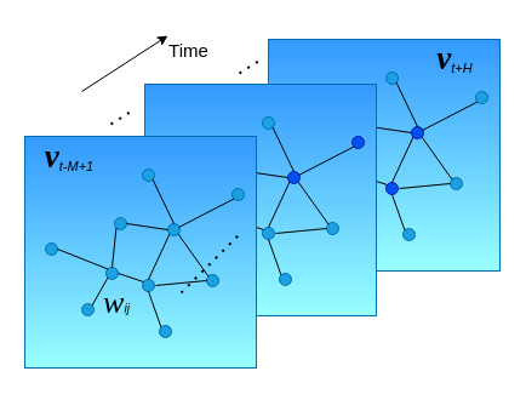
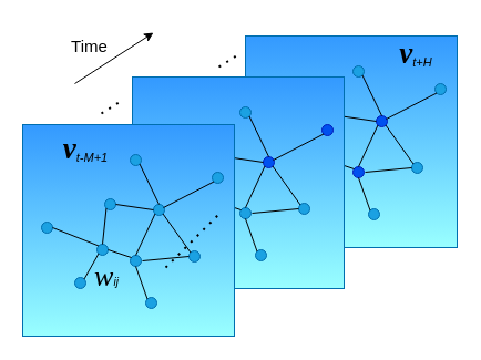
  <mxCell id="0" />
  <mxCell id="1" parent="0" />
  <mxCell id="2" value="" style="whiteSpace=wrap;html=1;aspect=fixed;gradientDirection=north;fillColor=#99FFFF;fontColor=#ffffff;strokeColor=#006EAF;gradientColor=#3399FF;" vertex="1" parent="1"><mxGeometry x="221" y="32" width="191" height="191" as="geometry" /></mxCell>
  <mxCell id="3" value="" style="ellipse;whiteSpace=wrap;html=1;aspect=fixed;fillColor=#1ba1e2;fontColor=#ffffff;strokeColor=#006EAF;" vertex="1" parent="1"><mxGeometry x="238" y="120" width="10" height="10" as="geometry" /></mxCell>
  <mxCell id="4" value="&lt;i&gt;&lt;font size=&quot;1&quot; face=&quot;Times New Roman&quot; style=&quot;&quot;&gt;&lt;b style=&quot;font-size: 27px;&quot;&gt;v&lt;/b&gt;&lt;/font&gt;&lt;font style=&quot;vertical-align: sub; font-size: 11px;&quot;&gt;t+H&lt;/font&gt;&lt;/i&gt;" style="text;strokeColor=none;align=center;fillColor=none;html=1;verticalAlign=middle;whiteSpace=wrap;rounded=0;" vertex="1" parent="1"><mxGeometry x="359" y="38" width="32" height="20" as="geometry" /></mxCell>
  <mxCell id="5" value="" style="ellipse;whiteSpace=wrap;html=1;aspect=fixed;fillColor=#1ba1e2;fontColor=#ffffff;strokeColor=#006EAF;" vertex="1" parent="1"><mxGeometry x="288" y="140" width="10" height="10" as="geometry" /></mxCell>
  <mxCell id="6" value="" style="ellipse;whiteSpace=wrap;html=1;aspect=fixed;fillColor=#1ba1e2;fontColor=#ffffff;strokeColor=#006EAF;" vertex="1" parent="1"><mxGeometry x="268" y="170" width="10" height="10" as="geometry" /></mxCell>
  <mxCell id="7" value="" style="ellipse;whiteSpace=wrap;html=1;aspect=fixed;fillColor=#0050ef;fontColor=#ffffff;strokeColor=#001DBC;" vertex="1" parent="1"><mxGeometry x="318" y="150" width="10" height="10" as="geometry" /></mxCell>
  <mxCell id="8" value="" style="endArrow=none;html=1;rounded=0;exitX=0;exitY=0;exitDx=0;exitDy=0;entryX=1;entryY=0.5;entryDx=0;entryDy=0;" edge="1" source="5" target="3" parent="1"><mxGeometry width="50" height="50" relative="1" as="geometry"><mxPoint x="258" y="60" as="sourcePoint" /><mxPoint x="308" y="10" as="targetPoint" /></mxGeometry></mxCell>
  <mxCell id="9" value="" style="endArrow=none;html=1;rounded=0;exitX=1;exitY=0;exitDx=0;exitDy=0;entryX=0;entryY=1;entryDx=0;entryDy=0;" edge="1" source="6" target="5" parent="1"><mxGeometry width="50" height="50" relative="1" as="geometry"><mxPoint x="359" y="260" as="sourcePoint" /><mxPoint x="409" y="210" as="targetPoint" /></mxGeometry></mxCell>
  <mxCell id="10" value="" style="endArrow=none;html=1;rounded=0;exitX=1;exitY=0.5;exitDx=0;exitDy=0;" edge="1" source="5" parent="1"><mxGeometry width="50" height="50" relative="1" as="geometry"><mxPoint x="422" y="265" as="sourcePoint" /><mxPoint x="319" y="152" as="targetPoint" /></mxGeometry></mxCell>
  <mxCell id="11" value="" style="ellipse;whiteSpace=wrap;html=1;aspect=fixed;fillColor=#1ba1e2;fontColor=#ffffff;strokeColor=#006EAF;" vertex="1" parent="1"><mxGeometry x="332" y="188" width="10" height="10" as="geometry" /></mxCell>
  <mxCell id="12" value="" style="endArrow=none;html=1;rounded=0;exitX=0;exitY=0;exitDx=0;exitDy=0;entryX=0.5;entryY=1;entryDx=0;entryDy=0;" edge="1" source="11" target="7" parent="1"><mxGeometry width="50" height="50" relative="1" as="geometry"><mxPoint x="366" y="279" as="sourcePoint" /><mxPoint x="416" y="229" as="targetPoint" /></mxGeometry></mxCell>
  <mxCell id="13" value="" style="ellipse;whiteSpace=wrap;html=1;aspect=fixed;fillColor=#1ba1e2;strokeColor=#006EAF;fontColor=#ffffff;" vertex="1" parent="1"><mxGeometry x="371" y="146" width="10" height="10" as="geometry" /></mxCell>
  <mxCell id="14" value="" style="endArrow=none;html=1;rounded=0;entryX=0;entryY=0.5;entryDx=0;entryDy=0;" edge="1" target="13" parent="1"><mxGeometry width="50" height="50" relative="1" as="geometry"><mxPoint x="329" y="155" as="sourcePoint" /><mxPoint x="424" y="186" as="targetPoint" /></mxGeometry></mxCell>
  <mxCell id="15" value="" style="ellipse;whiteSpace=wrap;html=1;aspect=fixed;fillColor=#1ba1e2;fontColor=#ffffff;strokeColor=#006EAF;" vertex="1" parent="1"><mxGeometry x="295" y="99" width="10" height="10" as="geometry" /></mxCell>
  <mxCell id="16" value="" style="ellipse;whiteSpace=wrap;html=1;aspect=fixed;fillColor=#0050ef;fontColor=#ffffff;strokeColor=#001DBC;" vertex="1" parent="1"><mxGeometry x="339" y="104" width="10" height="10" as="geometry" /></mxCell>
  <mxCell id="17" value="" style="endArrow=none;html=1;rounded=0;exitX=0.5;exitY=0;exitDx=0;exitDy=0;entryX=0;entryY=1;entryDx=0;entryDy=0;" edge="1" source="5" target="15" parent="1"><mxGeometry width="50" height="50" relative="1" as="geometry"><mxPoint x="340" y="267" as="sourcePoint" /><mxPoint x="390" y="217" as="targetPoint" /></mxGeometry></mxCell>
  <mxCell id="18" value="" style="endArrow=none;html=1;rounded=0;entryX=0;entryY=0.5;entryDx=0;entryDy=0;exitX=1;exitY=0.5;exitDx=0;exitDy=0;exitPerimeter=0;" edge="1" source="15" target="16" parent="1"><mxGeometry width="50" height="50" relative="1" as="geometry"><mxPoint x="314" y="106" as="sourcePoint" /><mxPoint x="448" y="189" as="targetPoint" /></mxGeometry></mxCell>
  <mxCell id="19" value="" style="endArrow=none;html=1;rounded=0;exitX=1;exitY=1;exitDx=0;exitDy=0;entryX=0;entryY=0;entryDx=0;entryDy=0;" edge="1" source="16" target="13" parent="1"><mxGeometry width="50" height="50" relative="1" as="geometry"><mxPoint x="437" y="271" as="sourcePoint" /><mxPoint x="487" y="221" as="targetPoint" /></mxGeometry></mxCell>
  <mxCell id="20" value="" style="endArrow=none;html=1;rounded=0;exitX=0.5;exitY=0;exitDx=0;exitDy=0;entryX=0;entryY=1;entryDx=0;entryDy=0;" edge="1" source="7" target="16" parent="1"><mxGeometry width="50" height="50" relative="1" as="geometry"><mxPoint x="374" y="259" as="sourcePoint" /><mxPoint x="424" y="209" as="targetPoint" /></mxGeometry></mxCell>
  <mxCell id="21" value="" style="ellipse;whiteSpace=wrap;html=1;aspect=fixed;fillColor=#1ba1e2;fontColor=#ffffff;strokeColor=#006EAF;" vertex="1" parent="1"><mxGeometry x="318" y="59" width="10" height="10" as="geometry" /></mxCell>
  <mxCell id="22" value="" style="endArrow=none;html=1;rounded=0;entryX=1;entryY=1;entryDx=0;entryDy=0;" edge="1" target="21" parent="1"><mxGeometry width="50" height="50" relative="1" as="geometry"><mxPoint x="344" y="104" as="sourcePoint" /><mxPoint x="434" y="31" as="targetPoint" /></mxGeometry></mxCell>
  <mxCell id="23" value="" style="ellipse;whiteSpace=wrap;html=1;aspect=fixed;fillColor=#1ba1e2;fontColor=#ffffff;strokeColor=#006EAF;" vertex="1" parent="1"><mxGeometry x="392" y="75" width="10" height="10" as="geometry" /></mxCell>
  <mxCell id="24" value="" style="endArrow=none;html=1;rounded=0;entryX=0;entryY=1;entryDx=0;entryDy=0;" edge="1" target="23" parent="1"><mxGeometry width="50" height="50" relative="1" as="geometry"><mxPoint x="348" y="107" as="sourcePoint" /><mxPoint x="392" y="80" as="targetPoint" /></mxGeometry></mxCell>
  <mxCell id="25" value="" style="whiteSpace=wrap;html=1;aspect=fixed;gradientDirection=north;fillColor=#99FFFF;fontColor=#ffffff;strokeColor=#006EAF;gradientColor=#3399FF;" vertex="1" parent="1"><mxGeometry x="119" y="69" width="191" height="191" as="geometry" /></mxCell>
  <mxCell id="26" value="" style="ellipse;whiteSpace=wrap;html=1;aspect=fixed;fillColor=#1ba1e2;fontColor=#ffffff;strokeColor=#006EAF;" vertex="1" parent="1"><mxGeometry x="136" y="157" width="10" height="10" as="geometry" /></mxCell>
  <mxCell id="27" value="" style="ellipse;whiteSpace=wrap;html=1;aspect=fixed;fillColor=#1ba1e2;fontColor=#ffffff;strokeColor=#006EAF;" vertex="1" parent="1"><mxGeometry x="186" y="177" width="10" height="10" as="geometry" /></mxCell>
  <mxCell id="28" value="" style="ellipse;whiteSpace=wrap;html=1;aspect=fixed;fillColor=#1ba1e2;fontColor=#ffffff;strokeColor=#006EAF;" vertex="1" parent="1"><mxGeometry x="166" y="207" width="10" height="10" as="geometry" /></mxCell>
  <mxCell id="29" value="" style="ellipse;whiteSpace=wrap;html=1;aspect=fixed;fillColor=#1ba1e2;fontColor=#ffffff;strokeColor=#006EAF;" vertex="1" parent="1"><mxGeometry x="216" y="187" width="10" height="10" as="geometry" /></mxCell>
  <mxCell id="30" value="" style="endArrow=none;html=1;rounded=0;exitX=0;exitY=0;exitDx=0;exitDy=0;entryX=1;entryY=0.5;entryDx=0;entryDy=0;" edge="1" source="27" target="26" parent="1"><mxGeometry width="50" height="50" relative="1" as="geometry"><mxPoint x="156" y="97" as="sourcePoint" /><mxPoint x="206" y="47" as="targetPoint" /></mxGeometry></mxCell>
  <mxCell id="31" value="" style="endArrow=none;html=1;rounded=0;exitX=1;exitY=0;exitDx=0;exitDy=0;entryX=0;entryY=1;entryDx=0;entryDy=0;" edge="1" source="28" target="27" parent="1"><mxGeometry width="50" height="50" relative="1" as="geometry"><mxPoint x="257" y="297" as="sourcePoint" /><mxPoint x="307" y="247" as="targetPoint" /></mxGeometry></mxCell>
  <mxCell id="32" value="" style="endArrow=none;html=1;rounded=0;exitX=1;exitY=0.5;exitDx=0;exitDy=0;" edge="1" source="27" parent="1"><mxGeometry width="50" height="50" relative="1" as="geometry"><mxPoint x="320" y="302" as="sourcePoint" /><mxPoint x="217" y="189" as="targetPoint" /></mxGeometry></mxCell>
  <mxCell id="33" value="" style="ellipse;whiteSpace=wrap;html=1;aspect=fixed;fillColor=#1ba1e2;fontColor=#ffffff;strokeColor=#006EAF;" vertex="1" parent="1"><mxGeometry x="230" y="225" width="10" height="10" as="geometry" /></mxCell>
  <mxCell id="34" value="" style="endArrow=none;html=1;rounded=0;exitX=0;exitY=0;exitDx=0;exitDy=0;entryX=0.5;entryY=1;entryDx=0;entryDy=0;" edge="1" source="33" target="29" parent="1"><mxGeometry width="50" height="50" relative="1" as="geometry"><mxPoint x="264" y="316" as="sourcePoint" /><mxPoint x="314" y="266" as="targetPoint" /></mxGeometry></mxCell>
  <mxCell id="35" value="" style="ellipse;whiteSpace=wrap;html=1;aspect=fixed;fillColor=#1ba1e2;strokeColor=#006EAF;fontColor=#ffffff;" vertex="1" parent="1"><mxGeometry x="269" y="183" width="10" height="10" as="geometry" /></mxCell>
  <mxCell id="36" value="" style="endArrow=none;html=1;rounded=0;entryX=0;entryY=0.5;entryDx=0;entryDy=0;" edge="1" target="35" parent="1"><mxGeometry width="50" height="50" relative="1" as="geometry"><mxPoint x="227" y="192" as="sourcePoint" /><mxPoint x="322" y="223" as="targetPoint" /></mxGeometry></mxCell>
  <mxCell id="37" value="" style="ellipse;whiteSpace=wrap;html=1;aspect=fixed;fillColor=#1ba1e2;fontColor=#ffffff;strokeColor=#006EAF;" vertex="1" parent="1"><mxGeometry x="193" y="136" width="10" height="10" as="geometry" /></mxCell>
  <mxCell id="38" value="" style="ellipse;whiteSpace=wrap;html=1;aspect=fixed;fillColor=#0050ef;fontColor=#ffffff;strokeColor=#001DBC;" vertex="1" parent="1"><mxGeometry x="237" y="141" width="10" height="10" as="geometry" /></mxCell>
  <mxCell id="39" value="" style="endArrow=none;html=1;rounded=0;exitX=0.5;exitY=0;exitDx=0;exitDy=0;entryX=0;entryY=1;entryDx=0;entryDy=0;" edge="1" source="27" target="37" parent="1"><mxGeometry width="50" height="50" relative="1" as="geometry"><mxPoint x="238" y="304" as="sourcePoint" /><mxPoint x="288" y="254" as="targetPoint" /></mxGeometry></mxCell>
  <mxCell id="40" value="" style="endArrow=none;html=1;rounded=0;entryX=0;entryY=0.5;entryDx=0;entryDy=0;exitX=1;exitY=0.5;exitDx=0;exitDy=0;exitPerimeter=0;" edge="1" source="37" target="38" parent="1"><mxGeometry width="50" height="50" relative="1" as="geometry"><mxPoint x="212" y="143" as="sourcePoint" /><mxPoint x="346" y="226" as="targetPoint" /></mxGeometry></mxCell>
  <mxCell id="41" value="" style="endArrow=none;html=1;rounded=0;exitX=1;exitY=1;exitDx=0;exitDy=0;entryX=0;entryY=0;entryDx=0;entryDy=0;" edge="1" source="38" target="35" parent="1"><mxGeometry width="50" height="50" relative="1" as="geometry"><mxPoint x="335" y="308" as="sourcePoint" /><mxPoint x="385" y="258" as="targetPoint" /></mxGeometry></mxCell>
  <mxCell id="42" value="" style="endArrow=none;html=1;rounded=0;exitX=0.5;exitY=0;exitDx=0;exitDy=0;entryX=0;entryY=1;entryDx=0;entryDy=0;" edge="1" source="29" target="38" parent="1"><mxGeometry width="50" height="50" relative="1" as="geometry"><mxPoint x="272" y="296" as="sourcePoint" /><mxPoint x="322" y="246" as="targetPoint" /></mxGeometry></mxCell>
  <mxCell id="43" value="" style="ellipse;whiteSpace=wrap;html=1;aspect=fixed;fillColor=#1ba1e2;fontColor=#ffffff;strokeColor=#006EAF;" vertex="1" parent="1"><mxGeometry x="216" y="96" width="10" height="10" as="geometry" /></mxCell>
  <mxCell id="44" value="" style="endArrow=none;html=1;rounded=0;entryX=1;entryY=1;entryDx=0;entryDy=0;" edge="1" target="43" parent="1"><mxGeometry width="50" height="50" relative="1" as="geometry"><mxPoint x="242" y="141" as="sourcePoint" /><mxPoint x="332" y="68" as="targetPoint" /></mxGeometry></mxCell>
  <mxCell id="45" value="" style="ellipse;whiteSpace=wrap;html=1;aspect=fixed;fillColor=#0050ef;fontColor=#ffffff;strokeColor=#001DBC;" vertex="1" parent="1"><mxGeometry x="290" y="112" width="10" height="10" as="geometry" /></mxCell>
  <mxCell id="46" value="" style="endArrow=none;html=1;rounded=0;entryX=0;entryY=1;entryDx=0;entryDy=0;" edge="1" target="45" parent="1"><mxGeometry width="50" height="50" relative="1" as="geometry"><mxPoint x="246" y="144" as="sourcePoint" /><mxPoint x="290" y="117" as="targetPoint" /></mxGeometry></mxCell>
  <mxCell id="47" value="" style="whiteSpace=wrap;html=1;aspect=fixed;gradientDirection=north;fillColor=#99FFFF;fontColor=#ffffff;strokeColor=#006EAF;gradientColor=#3399FF;" vertex="1" parent="1"><mxGeometry x="20" y="112" width="191" height="191" as="geometry" /></mxCell>
  <mxCell id="48" value="" style="ellipse;whiteSpace=wrap;html=1;aspect=fixed;fillColor=#1ba1e2;fontColor=#ffffff;strokeColor=#006EAF;" vertex="1" parent="1"><mxGeometry x="37" y="200" width="10" height="10" as="geometry" /></mxCell>
- <mxCell id="49" value="&lt;i&gt;&lt;font size=&quot;1&quot; face=&quot;Times New Roman&quot; style=&quot;&quot;&gt;&lt;b style=&quot;font-size: 27px;&quot;&gt;v&lt;/b&gt;&lt;/font&gt;&lt;font style=&quot;vertical-align: sub; font-size: 11px;&quot;&gt;t-M+1&lt;/font&gt;&lt;/i&gt;" style="text;strokeColor=none;align=center;fillColor=none;html=1;verticalAlign=middle;whiteSpace=wrap;rounded=0;" vertex="1" parent="1"><mxGeometry x="33" y="118" width="48" height="21" as="geometry" /></mxCell>
+ <mxCell id="49" value="&lt;i&gt;&lt;font size=&quot;1&quot; face=&quot;Times New Roman&quot; style=&quot;&quot;&gt;&lt;b style=&quot;font-size: 27px;&quot;&gt;v&lt;/b&gt;&lt;/font&gt;&lt;font style=&quot;vertical-align: sub; font-size: 11px;&quot;&gt;t-M+1&lt;/font&gt;&lt;/i&gt;" style="text;strokeColor=none;align=center;fillColor=none;html=1;verticalAlign=middle;whiteSpace=wrap;rounded=0;" vertex="1" parent="1"><mxGeometry x="53" y="123" width="48" height="21" as="geometry" /></mxCell>
  <mxCell id="50" value="" style="ellipse;whiteSpace=wrap;html=1;aspect=fixed;fillColor=#1ba1e2;fontColor=#ffffff;strokeColor=#006EAF;" vertex="1" parent="1"><mxGeometry x="87" y="220" width="10" height="10" as="geometry" /></mxCell>
  <mxCell id="51" value="" style="ellipse;whiteSpace=wrap;html=1;aspect=fixed;fillColor=#1ba1e2;fontColor=#ffffff;strokeColor=#006EAF;" vertex="1" parent="1"><mxGeometry x="67" y="250" width="10" height="10" as="geometry" /></mxCell>
  <mxCell id="52" value="" style="ellipse;whiteSpace=wrap;html=1;aspect=fixed;fillColor=#1ba1e2;fontColor=#ffffff;strokeColor=#006EAF;" vertex="1" parent="1"><mxGeometry x="117" y="230" width="10" height="10" as="geometry" /></mxCell>
  <mxCell id="53" value="" style="endArrow=none;html=1;rounded=0;exitX=0;exitY=0;exitDx=0;exitDy=0;entryX=1;entryY=0.5;entryDx=0;entryDy=0;" edge="1" parent="1" source="50" target="48"><mxGeometry width="50" height="50" relative="1" as="geometry"><mxPoint x="57" y="140" as="sourcePoint" /><mxPoint x="107" y="90" as="targetPoint" /></mxGeometry></mxCell>
  <mxCell id="54" value="" style="endArrow=none;html=1;rounded=0;exitX=1;exitY=0;exitDx=0;exitDy=0;entryX=0;entryY=1;entryDx=0;entryDy=0;" edge="1" parent="1" source="51" target="50"><mxGeometry width="50" height="50" relative="1" as="geometry"><mxPoint x="158" y="340" as="sourcePoint" /><mxPoint x="208" y="290" as="targetPoint" /></mxGeometry></mxCell>
  <mxCell id="55" value="" style="endArrow=none;html=1;rounded=0;exitX=1;exitY=0.5;exitDx=0;exitDy=0;" edge="1" parent="1" source="50"><mxGeometry width="50" height="50" relative="1" as="geometry"><mxPoint x="221" y="345" as="sourcePoint" /><mxPoint x="118" y="232" as="targetPoint" /></mxGeometry></mxCell>
  <mxCell id="56" value="" style="ellipse;whiteSpace=wrap;html=1;aspect=fixed;fillColor=#1ba1e2;fontColor=#ffffff;strokeColor=#006EAF;" vertex="1" parent="1"><mxGeometry x="131" y="268" width="10" height="10" as="geometry" /></mxCell>
  <mxCell id="57" value="" style="endArrow=none;html=1;rounded=0;exitX=0;exitY=0;exitDx=0;exitDy=0;entryX=0.5;entryY=1;entryDx=0;entryDy=0;" edge="1" parent="1" source="56" target="52"><mxGeometry width="50" height="50" relative="1" as="geometry"><mxPoint x="165" y="359" as="sourcePoint" /><mxPoint x="215" y="309" as="targetPoint" /></mxGeometry></mxCell>
  <mxCell id="58" value="" style="ellipse;whiteSpace=wrap;html=1;aspect=fixed;fillColor=#1ba1e2;strokeColor=#006EAF;fontColor=#ffffff;" vertex="1" parent="1"><mxGeometry x="170" y="226" width="10" height="10" as="geometry" /></mxCell>
  <mxCell id="59" value="" style="endArrow=none;html=1;rounded=0;entryX=0;entryY=0.5;entryDx=0;entryDy=0;" edge="1" parent="1" target="58"><mxGeometry width="50" height="50" relative="1" as="geometry"><mxPoint x="128" y="235" as="sourcePoint" /><mxPoint x="223" y="266" as="targetPoint" /></mxGeometry></mxCell>
  <mxCell id="60" value="" style="ellipse;whiteSpace=wrap;html=1;aspect=fixed;fillColor=#1ba1e2;fontColor=#ffffff;strokeColor=#006EAF;" vertex="1" parent="1"><mxGeometry x="94" y="179" width="10" height="10" as="geometry" /></mxCell>
  <mxCell id="61" value="" style="ellipse;whiteSpace=wrap;html=1;aspect=fixed;fillColor=#1ba1e2;fontColor=#ffffff;strokeColor=#006EAF;" vertex="1" parent="1"><mxGeometry x="138" y="184" width="10" height="10" as="geometry" /></mxCell>
  <mxCell id="62" value="" style="endArrow=none;html=1;rounded=0;exitX=0.5;exitY=0;exitDx=0;exitDy=0;entryX=0;entryY=1;entryDx=0;entryDy=0;" edge="1" parent="1" source="50" target="60"><mxGeometry width="50" height="50" relative="1" as="geometry"><mxPoint x="139" y="347" as="sourcePoint" /><mxPoint x="189" y="297" as="targetPoint" /></mxGeometry></mxCell>
  <mxCell id="63" value="" style="endArrow=none;html=1;rounded=0;entryX=0;entryY=0.5;entryDx=0;entryDy=0;exitX=1;exitY=0.5;exitDx=0;exitDy=0;exitPerimeter=0;" edge="1" parent="1" source="60" target="61"><mxGeometry width="50" height="50" relative="1" as="geometry"><mxPoint x="113" y="186" as="sourcePoint" /><mxPoint x="247" y="269" as="targetPoint" /></mxGeometry></mxCell>
  <mxCell id="64" value="" style="endArrow=none;html=1;rounded=0;exitX=1;exitY=1;exitDx=0;exitDy=0;entryX=0;entryY=0;entryDx=0;entryDy=0;" edge="1" parent="1" source="61" target="58"><mxGeometry width="50" height="50" relative="1" as="geometry"><mxPoint x="236" y="351" as="sourcePoint" /><mxPoint x="286" y="301" as="targetPoint" /></mxGeometry></mxCell>
  <mxCell id="65" value="" style="endArrow=none;html=1;rounded=0;exitX=0.5;exitY=0;exitDx=0;exitDy=0;entryX=0;entryY=1;entryDx=0;entryDy=0;" edge="1" parent="1" source="52" target="61"><mxGeometry width="50" height="50" relative="1" as="geometry"><mxPoint x="173" y="339" as="sourcePoint" /><mxPoint x="223" y="289" as="targetPoint" /></mxGeometry></mxCell>
  <mxCell id="66" value="" style="ellipse;whiteSpace=wrap;html=1;aspect=fixed;fillColor=#1ba1e2;fontColor=#ffffff;strokeColor=#006EAF;" vertex="1" parent="1"><mxGeometry x="117" y="139" width="10" height="10" as="geometry" /></mxCell>
  <mxCell id="67" value="" style="endArrow=none;html=1;rounded=0;entryX=1;entryY=1;entryDx=0;entryDy=0;" edge="1" parent="1" target="66"><mxGeometry width="50" height="50" relative="1" as="geometry"><mxPoint x="143" y="184" as="sourcePoint" /><mxPoint x="233" y="111" as="targetPoint" /></mxGeometry></mxCell>
  <mxCell id="68" value="" style="ellipse;whiteSpace=wrap;html=1;aspect=fixed;fillColor=#1ba1e2;fontColor=#ffffff;strokeColor=#006EAF;" vertex="1" parent="1"><mxGeometry x="191" y="155" width="10" height="10" as="geometry" /></mxCell>
  <mxCell id="69" value="" style="endArrow=none;html=1;rounded=0;entryX=0;entryY=1;entryDx=0;entryDy=0;" edge="1" parent="1" target="68"><mxGeometry width="50" height="50" relative="1" as="geometry"><mxPoint x="147" y="187" as="sourcePoint" /><mxPoint x="191" y="160" as="targetPoint" /></mxGeometry></mxCell>
  <mxCell id="70" value="&lt;i&gt;&lt;sub&gt;&lt;font style=&quot;font-size: 26px;&quot; face=&quot;Times New Roman&quot;&gt;w&lt;/font&gt;ij&lt;/sub&gt;&lt;/i&gt;" style="text;strokeColor=none;align=center;fillColor=none;html=1;verticalAlign=middle;whiteSpace=wrap;rounded=0;" vertex="1" parent="1"><mxGeometry x="75" y="240" width="42" height="17" as="geometry" /></mxCell>
  <mxCell id="71" value="" style="endArrow=classic;html=1;rounded=0;" edge="1" parent="1"><mxGeometry width="50" height="50" relative="1" as="geometry"><mxPoint x="67" y="75" as="sourcePoint" /><mxPoint x="138" y="29" as="targetPoint" /></mxGeometry></mxCell>
- <mxCell id="72" value="&lt;font style=&quot;font-size: 15px;&quot;&gt;Time&lt;/font&gt;" style="text;strokeColor=none;align=center;fillColor=none;html=1;verticalAlign=middle;whiteSpace=wrap;rounded=0;direction=west;" vertex="1" parent="1"><mxGeometry x="117" y="20" width="77" height="42" as="geometry" /></mxCell>
+ <mxCell id="72" value="&lt;font style=&quot;font-size: 15px;&quot;&gt;Time&lt;/font&gt;" style="text;strokeColor=none;align=center;fillColor=none;html=1;verticalAlign=middle;whiteSpace=wrap;rounded=0;direction=west;" vertex="1" parent="1"><mxGeometry x="42" y="20" width="77" height="42" as="geometry" /></mxCell>
  <mxCell id="73" value="" style="endArrow=none;dashed=1;html=1;dashPattern=1 3;strokeWidth=2;rounded=0;" edge="1" parent="1"><mxGeometry width="50" height="50" relative="1" as="geometry"><mxPoint x="149" y="241" as="sourcePoint" /><mxPoint x="199" y="191" as="targetPoint" /></mxGeometry></mxCell>
  <mxCell id="74" value="" style="endArrow=none;dashed=1;html=1;dashPattern=1 3;strokeWidth=2;rounded=0;" edge="1" parent="1"><mxGeometry width="50" height="50" relative="1" as="geometry"><mxPoint x="91" y="102" as="sourcePoint" /><mxPoint x="110" y="90" as="targetPoint" /></mxGeometry></mxCell>
  <mxCell id="75" value="" style="endArrow=none;dashed=1;html=1;dashPattern=1 3;strokeWidth=2;rounded=0;" edge="1" parent="1"><mxGeometry width="50" height="50" relative="1" as="geometry"><mxPoint x="197" y="60" as="sourcePoint" /><mxPoint x="216" y="48" as="targetPoint" /></mxGeometry></mxCell>
